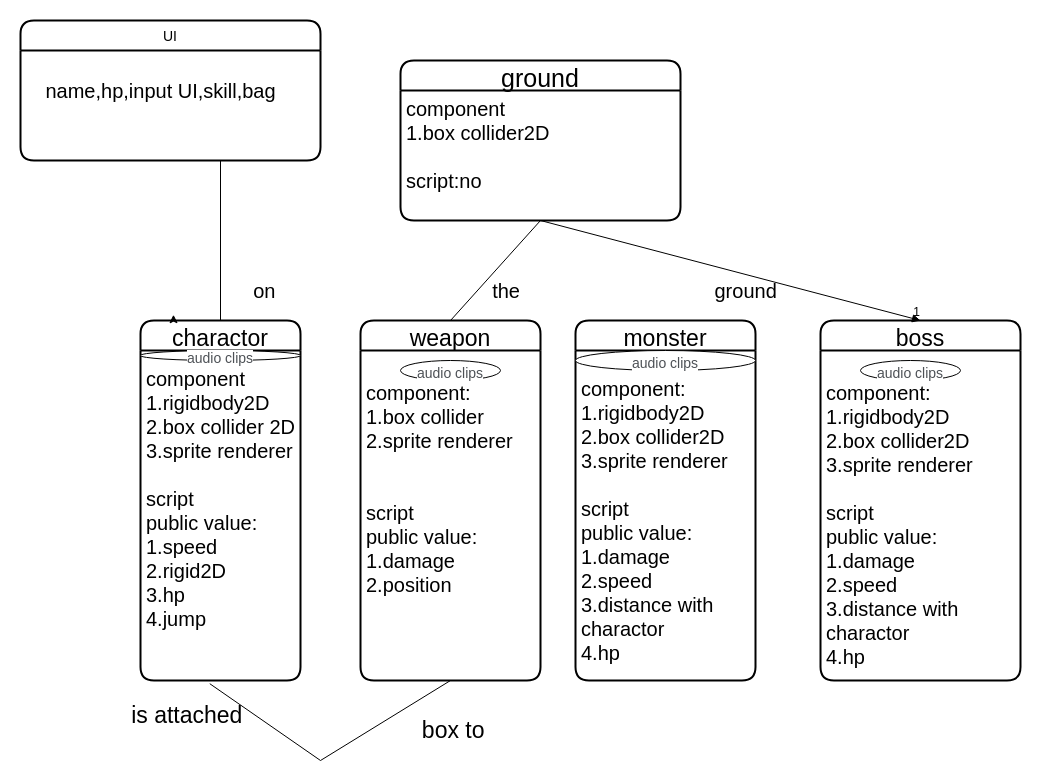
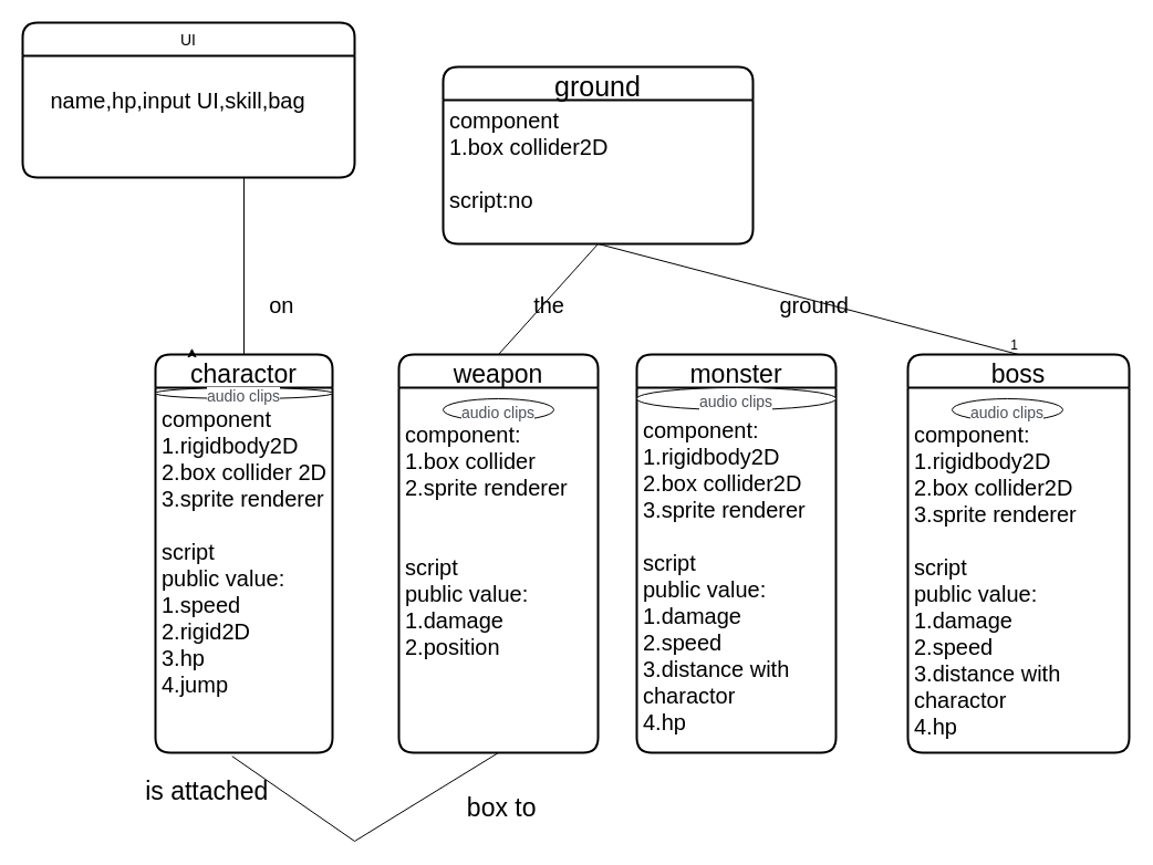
  <mxCell id="0" />
  <mxCell id="1" parent="0" />
  <mxCell id="2" value="charactor" style="swimlane;childLayout=stackLayout;horizontal=1;startSize=30;horizontalStack=0;rounded=1;fontSize=23;fontStyle=0;strokeWidth=2;resizeParent=0;resizeLast=1;shadow=0;dashed=0;align=center;" vertex="1" parent="1"><mxGeometry x="140" y="320" width="160" height="360" as="geometry" /></mxCell>
  <mxCell id="3" value="&lt;span style=&quot;color: rgb(77 , 81 , 86) ; font-family: &amp;#34;arial&amp;#34; , sans-serif ; font-size: 14px ; text-align: left ; background-color: rgb(255 , 255 , 255)&quot;&gt;audio clips&lt;/span&gt;" style="ellipse;whiteSpace=wrap;html=1;fontSize=20;" vertex="1" parent="2"><mxGeometry y="30" width="160" height="10" as="geometry" /></mxCell>
  <mxCell id="4" value="component&#10;1.rigidbody2D&#10;2.box collider 2D&#10;3.sprite renderer&#10;&#10;script&#10;public value:&#10;1.speed&#10;2.rigid2D&#10;3.hp&#10;4.jump" style="align=left;strokeColor=none;fillColor=none;spacingLeft=4;fontSize=20;verticalAlign=top;resizable=0;rotatable=0;part=1;" vertex="1" parent="2"><mxGeometry y="40" width="160" height="320" as="geometry" /></mxCell>
  <mxCell id="5" value="weapon" style="swimlane;childLayout=stackLayout;horizontal=1;startSize=30;horizontalStack=0;rounded=1;fontSize=23;fontStyle=0;strokeWidth=2;resizeParent=0;resizeLast=1;shadow=0;dashed=0;align=center;" vertex="1" parent="1"><mxGeometry x="360" y="320" width="180" height="360" as="geometry" /></mxCell>
  <mxCell id="6" value="&#10;component:&#10;1.box collider&#10;2.sprite renderer&#10;&#10;&#10;script&#10;public value:&#10;1.damage&#10;2.position" style="align=left;strokeColor=none;fillColor=none;spacingLeft=4;fontSize=20;verticalAlign=top;resizable=0;rotatable=0;part=1;" vertex="1" parent="5"><mxGeometry y="30" width="180" height="330" as="geometry" /></mxCell>
  <mxCell id="7" style="edgeStyle=orthogonalEdgeStyle;rounded=0;orthogonalLoop=1;jettySize=auto;html=1;exitX=0.25;exitY=0;exitDx=0;exitDy=0;entryX=0.206;entryY=-0.016;entryDx=0;entryDy=0;entryPerimeter=0;fontSize=23;" edge="1" parent="1" source="2" target="2"><mxGeometry relative="1" as="geometry" /></mxCell>
  <mxCell id="8" value="&amp;nbsp;box to" style="text;html=1;strokeColor=none;fillColor=none;align=center;verticalAlign=middle;whiteSpace=wrap;rounded=0;fontSize=23;" vertex="1" parent="1"><mxGeometry x="390" y="720" width="120" height="20" as="geometry" /></mxCell>
  <mxCell id="9" value="is attached&amp;nbsp;" style="text;html=1;strokeColor=none;fillColor=none;align=center;verticalAlign=middle;whiteSpace=wrap;rounded=0;fontSize=23;" vertex="1" parent="1"><mxGeometry x="130" y="705" width="120" height="20" as="geometry" /></mxCell>
  <mxCell id="10" value="" style="endArrow=none;html=1;fontSize=23;exitX=0.433;exitY=1.01;exitDx=0;exitDy=0;exitPerimeter=0;" edge="1" parent="1" source="4"><mxGeometry width="50" height="50" relative="1" as="geometry"><mxPoint x="820" y="410" as="sourcePoint" /><mxPoint x="320" y="760" as="targetPoint" /></mxGeometry></mxCell>
  <mxCell id="11" value="" style="endArrow=none;html=1;fontSize=23;exitX=0.5;exitY=1;exitDx=0;exitDy=0;" edge="1" parent="1" source="6"><mxGeometry width="50" height="50" relative="1" as="geometry"><mxPoint x="820" y="410" as="sourcePoint" /><mxPoint x="320" y="760" as="targetPoint" /></mxGeometry></mxCell>
  <mxCell id="12" value="monster" style="swimlane;childLayout=stackLayout;horizontal=1;startSize=30;horizontalStack=0;rounded=1;fontSize=23;fontStyle=0;strokeWidth=2;resizeParent=0;resizeLast=1;shadow=0;dashed=0;align=center;" vertex="1" parent="1"><mxGeometry x="575" y="320" width="180" height="360" as="geometry" /></mxCell>
  <mxCell id="13" value="&lt;span style=&quot;color: rgb(77 , 81 , 86) ; font-family: &amp;#34;arial&amp;#34; , sans-serif ; font-size: 14px ; text-align: left ; background-color: rgb(255 , 255 , 255)&quot;&gt;audio clips&lt;/span&gt;" style="ellipse;whiteSpace=wrap;html=1;fontSize=20;" vertex="1" parent="12"><mxGeometry y="30" width="180" height="20" as="geometry" /></mxCell>
  <mxCell id="14" value="component:&#10;1.rigidbody2D&#10;2.box collider2D&#10;3.sprite renderer&#10;&#10;script&#10;public value:&#10;1.damage&#10;2.speed&#10;3.distance with &#10;charactor&#10;4.hp&#10;" style="align=left;strokeColor=none;fillColor=none;spacingLeft=4;fontSize=20;verticalAlign=top;resizable=0;rotatable=0;part=1;" vertex="1" parent="12"><mxGeometry y="50" width="180" height="310" as="geometry" /></mxCell>
  <mxCell id="15" value="boss" style="swimlane;childLayout=stackLayout;horizontal=1;startSize=30;horizontalStack=0;rounded=1;fontSize=23;fontStyle=0;strokeWidth=2;resizeParent=0;resizeLast=1;shadow=0;dashed=0;align=center;" vertex="1" parent="1"><mxGeometry x="820" y="320" width="200" height="360" as="geometry" /></mxCell>
  <mxCell id="16" value="&#10;component:&#10;1.rigidbody2D&#10;2.box collider2D&#10;3.sprite renderer&#10;&#10;script&#10;public value:&#10;1.damage&#10;2.speed&#10;3.distance with &#10;charactor&#10;4.hp" style="align=left;strokeColor=none;fillColor=none;spacingLeft=4;fontSize=20;verticalAlign=top;resizable=0;rotatable=0;part=1;" vertex="1" parent="15"><mxGeometry y="30" width="200" height="330" as="geometry" /></mxCell>
  <mxCell id="17" value="ground" style="swimlane;childLayout=stackLayout;horizontal=1;startSize=30;horizontalStack=0;rounded=1;fontSize=25;fontStyle=0;strokeWidth=2;resizeParent=0;resizeLast=1;shadow=0;dashed=0;align=center;" vertex="1" parent="1"><mxGeometry x="400" y="60" width="280" height="160" as="geometry" /></mxCell>
  <mxCell id="18" value="component&#10;1.box collider2D&#10;&#10;script:no" style="align=left;strokeColor=none;fillColor=none;spacingLeft=4;fontSize=20;verticalAlign=top;resizable=0;rotatable=0;part=1;" vertex="1" parent="17"><mxGeometry y="30" width="280" height="130" as="geometry" /></mxCell>
- <mxCell id="19" value="" style="endArrow=block;html=1;rounded=0;fontSize=20;exitX=0.5;exitY=1;exitDx=0;exitDy=0;entryX=0.5;entryY=0;entryDx=0;entryDy=0;" edge="1" parent="1" source="18" target="15"><mxGeometry relative="1" as="geometry"><mxPoint x="760" y="280" as="sourcePoint" /><mxPoint x="920" y="280" as="targetPoint" /></mxGeometry></mxCell>
+ <mxCell id="19" value="" style="endArrow=none;html=1;rounded=0;fontSize=20;exitX=0.5;exitY=1;exitDx=0;exitDy=0;entryX=0.5;entryY=0;entryDx=0;entryDy=0;" edge="1" parent="1" source="18" target="15"><mxGeometry relative="1" as="geometry"><mxPoint x="760" y="280" as="sourcePoint" /><mxPoint x="920" y="280" as="targetPoint" /></mxGeometry></mxCell>
  <mxCell id="20" value="1" style="resizable=0;html=1;align=right;verticalAlign=bottom;" connectable="0" vertex="1" parent="19"><mxGeometry x="1" relative="1" as="geometry" /></mxCell>
  <mxCell id="21" value="" style="endArrow=none;html=1;rounded=0;fontSize=20;exitX=0.5;exitY=0;exitDx=0;exitDy=0;" edge="1" parent="1" source="5"><mxGeometry relative="1" as="geometry"><mxPoint x="380" y="260" as="sourcePoint" /><mxPoint x="540" y="220" as="targetPoint" /></mxGeometry></mxCell>
- <mxCell id="22" value="on&amp;nbsp; &amp;nbsp; &amp;nbsp; &amp;nbsp; &amp;nbsp; &amp;nbsp; &amp;nbsp; &amp;nbsp; &amp;nbsp; &amp;nbsp; &amp;nbsp; &amp;nbsp; &amp;nbsp; &amp;nbsp; &amp;nbsp; &amp;nbsp; &amp;nbsp; &amp;nbsp; &amp;nbsp; &amp;nbsp;the&amp;nbsp; &amp;nbsp; &amp;nbsp; &amp;nbsp; &amp;nbsp; &amp;nbsp; &amp;nbsp; &amp;nbsp; &amp;nbsp; &amp;nbsp; &amp;nbsp; &amp;nbsp; &amp;nbsp; &amp;nbsp; &amp;nbsp; &amp;nbsp; &amp;nbsp; &amp;nbsp;ground&amp;nbsp; &amp;nbsp; &amp;nbsp; &amp;nbsp; &amp;nbsp;" style="text;html=1;strokeColor=none;fillColor=none;align=center;verticalAlign=middle;whiteSpace=wrap;rounded=0;fontSize=20;" vertex="1" parent="1"><mxGeometry x="160" y="280" width="760" height="20" as="geometry" /></mxCell>
+ <mxCell id="22" value="on&amp;nbsp; &amp;nbsp; &amp;nbsp; &amp;nbsp; &amp;nbsp; &amp;nbsp; &amp;nbsp; &amp;nbsp; &amp;nbsp; &amp;nbsp; &amp;nbsp; &amp;nbsp; &amp;nbsp; &amp;nbsp; &amp;nbsp; &amp;nbsp; &amp;nbsp; &amp;nbsp; &amp;nbsp; &amp;nbsp;the&amp;nbsp; &amp;nbsp; &amp;nbsp; &amp;nbsp; &amp;nbsp; &amp;nbsp; &amp;nbsp; &amp;nbsp; &amp;nbsp; &amp;nbsp; &amp;nbsp; &amp;nbsp; &amp;nbsp; &amp;nbsp; &amp;nbsp; &amp;nbsp; &amp;nbsp; &amp;nbsp;ground&amp;nbsp; &amp;nbsp; &amp;nbsp; &amp;nbsp; &amp;nbsp;" style="text;html=1;strokeColor=none;fillColor=none;align=center;verticalAlign=middle;whiteSpace=wrap;rounded=0;fontSize=20;" vertex="1" parent="1"><mxGeometry x="150" y="265" width="760" height="20" as="geometry" /></mxCell>
  <mxCell id="23" value="&lt;span style=&quot;color: rgb(77 , 81 , 86) ; font-family: &amp;#34;arial&amp;#34; , sans-serif ; font-size: 14px ; text-align: left ; background-color: rgb(255 , 255 , 255)&quot;&gt;audio clips&lt;/span&gt;" style="ellipse;whiteSpace=wrap;html=1;fontSize=20;" vertex="1" parent="1"><mxGeometry x="400" y="360" width="100" height="20" as="geometry" /></mxCell>
  <mxCell id="24" value="&lt;span style=&quot;color: rgb(77 , 81 , 86) ; font-family: &amp;#34;arial&amp;#34; , sans-serif ; font-size: 14px ; text-align: left ; background-color: rgb(255 , 255 , 255)&quot;&gt;audio clips&lt;/span&gt;" style="ellipse;whiteSpace=wrap;html=1;fontSize=20;" vertex="1" parent="1"><mxGeometry x="860" y="360" width="100" height="20" as="geometry" /></mxCell>
  <mxCell id="25" value="" style="endArrow=none;html=1;rounded=0;fontSize=20;entryX=0.5;entryY=1;entryDx=0;entryDy=0;exitX=0.5;exitY=0;exitDx=0;exitDy=0;" edge="1" parent="1" source="2"><mxGeometry relative="1" as="geometry"><mxPoint x="120" y="220" as="sourcePoint" /><mxPoint x="220" y="160" as="targetPoint" /></mxGeometry></mxCell>
  <mxCell id="26" value="UI" style="swimlane;childLayout=stackLayout;horizontal=1;startSize=30;horizontalStack=0;rounded=1;fontSize=14;fontStyle=0;strokeWidth=2;resizeParent=0;resizeLast=1;shadow=0;dashed=0;align=center;" vertex="1" parent="1"><mxGeometry x="20" y="20" width="300" height="140" as="geometry" /></mxCell>
  <mxCell id="27" value="name,hp,input UI,skill,bag" style="text;html=1;align=center;verticalAlign=middle;resizable=0;points=[];autosize=1;strokeColor=none;fontSize=20;" vertex="1" parent="1"><mxGeometry x="30" y="70" width="260" height="40" as="geometry" /></mxCell>
